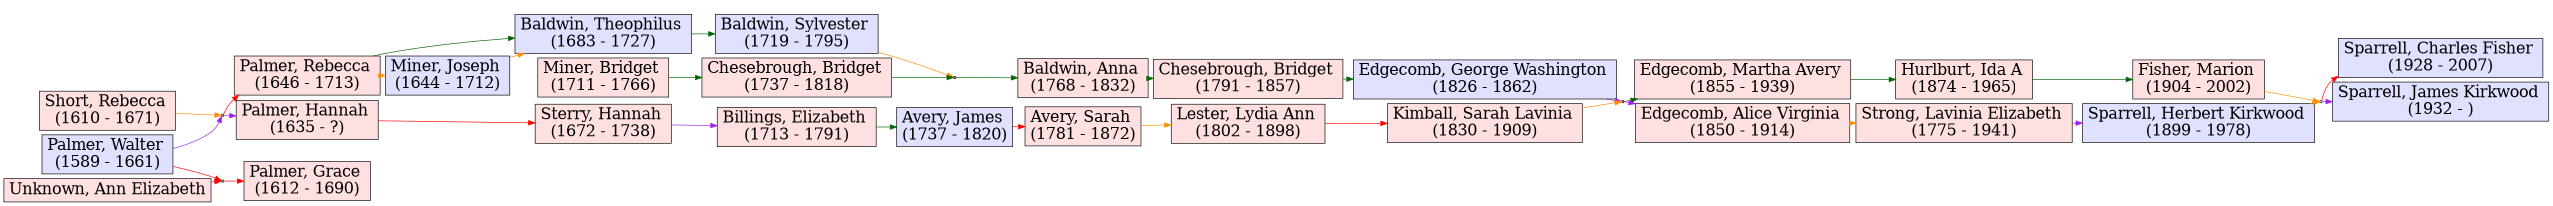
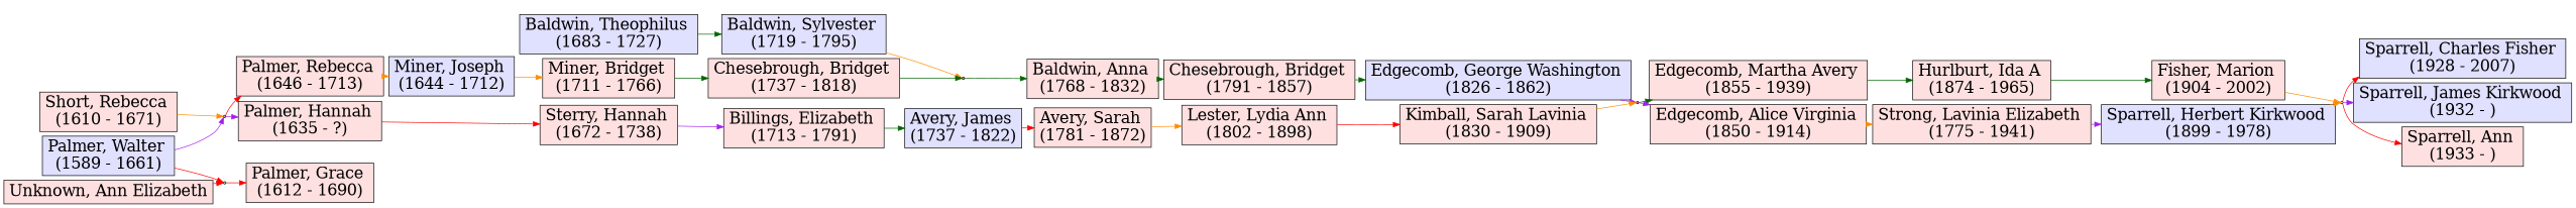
  digraph {
    bgcolor=white
    concentrate=false
    fontsize=14
    mclimit=99
    nodesep=0.10
    rankdir=LR
    ranksep=0.10
    searchsize=100
    splines=true
    node [fillcolor="#ffe0e0" fontsize=24 shape=box style="solid,filled"]
    edge [color=darkgreen fontsize=14 style=solid]
    n1 [label=<Short, Rebecca <BR/>(1610 - 1671)>]
    n2 [label=<Unknown, Ann Elizabeth>]
    n3 [fillcolor="#e0e0ff" label=<Palmer, Walter <BR/>(1589 - 1661)>]
    n4 [label=<Palmer, Rebecca <BR/>(1646 - 1713)>]
    n5 [label=<Palmer, Grace <BR/>(1612 - 1690)>]
    n6 [label=<Palmer, Hannah <BR/>(1635 - ?)>]
    n7 [label=<Baldwin, Anna <BR/>(1768 - 1832)>]
    n8 [label=<Avery, Sarah <BR/>(1781 - 1872)>]
    F0134 [fillcolor=aquamarine shape=point]
    n10 [label=<Fisher, Marion <BR/>(1904 - 2002)>]
    n11 [fillcolor=lightyellow label="1927\n3 children" shape=point]
    n12 [fillcolor="#e0e0ff" label=<Sparrell, Herbert Kirkwood <BR/>(1899 - 1978)>]
    n13 [fillcolor="#e0e0ff" label=<Edgecomb, George Washington <BR/>(1826 - 1862)>]
    n14 [fillcolor=salmon label="1848\n2 children" shape=point]
    n15 [label=<Kimball, Sarah Lavinia <BR/>(1830 - 1909)>]
    n16 [fillcolor=plum label="1633\n2 children" shape=point]
    n17 [fillcolor="#e0e0ff" label=<Baldwin, Sylvester <BR/>(1719 - 1795)>]
    n18 [fillcolor=salmon label=1759 shape=point]
    n19 [label=<Chesebrough, Bridget <BR/>(1737 - 1818)>]
    n20 [fillcolor="#e0e0ff" label=<Baldwin, Theophilus <BR/>(1683 - 1727)>]
    n21 [fillcolor="#e0e0ff" label=<Miner, Joseph <BR/>(1644 - 1712)>]
    n22 [label=<Sterry, Hannah <BR/>(1672 - 1738)>]
    n23 [label=<Chesebrough, Bridget <BR/>(1791 - 1857)>]
    n24 [label=<Lester, Lydia Ann <BR/>(1802 - 1898)>]
    n25 [fillcolor="#e0e0ff" label=<Sparrell, Charles Fisher <BR/>(1928 - 2007)>]
    n26 [fillcolor="#e0e0ff" label=<Sparrell, James Kirkwood <BR/>(1932 - )>]
+   n27 [label=<Sparrell, Ann <BR/>(1933 - )>]
    n28 [label=<Edgecomb, Martha Avery <BR/>(1855 - 1939)>]
    n29 [label=<Edgecomb, Alice Virginia <BR/>(1850 - 1914)>]
    n30 [label=<Miner, Bridget <BR/>(1711 - 1766)>]
-   n31 [fillcolor="#e0e0ff" label=<Avery, James <BR/>(1737 - 1820)>]
+   n31 [fillcolor="#e0e0ff" label=<Avery, James <BR/>(1737 - 1822)>]
    n32 [label=<Hurlburt, Ida A <BR/>(1874 - 1965)>]
    n33 [label=<Strong, Lavinia Elizabeth <BR/>(1775 - 1941)>]
    n34 [label=<Billings, Elizabeth <BR/>(1713 - 1791)>]
    subgraph sub_1 {
      rank=same
      n1
      n2
      n3
    }
    subgraph sub_2 {
      rank=same
      n4
      n5
      n6
    }
    subgraph sub_3 {
      rank=same
      n7
      n8
    }
    subgraph cluster_4 {
      style=invis
      F0134
    }
    subgraph cluster_5 {
      style=invis
      n10
      n11
      n12
    }
    subgraph cluster_6 {
      style=invis
      n13
      n14
      n15
    }
    subgraph cluster_7 {
      style=invis
      n16
    }
    subgraph cluster_8 {
      style=invis
      n17
      n18
      n19
    }
    n1 -> n16 [color=darkorange]
    n2 -> F0134 [color=red]
    n3 -> F0134 [color=red]
    n3 -> n16 [color=purple]
-   n4 -> n20
    n4 -> n21 [color=darkorange]
    n6 -> n22 [color=red]
    n7 -> n23
    n8 -> n24 [color=darkorange]
    F0134 -> n5 [color=red]
    n10 -> n11 [color=darkorange]
    n11 -> n25 [color=red]
    n11 -> n26 [color=purple]
+   n11 -> n27 [color=red]
    n12 -> n11 [color=darkorange]
    n13 -> n14 [color=purple]
    n14 -> n28
    n14 -> n29 [color=purple]
    n15 -> n14 [color=darkorange]
    n16 -> n4 [color=red]
    n16 -> n6 [color=purple]
    n17 -> n18 [color=darkorange]
    n18 -> n7
    n19 -> n18
    n20 -> n17
-   n21 -> n20 [color=darkorange]
+   n21 -> n30 [color=darkorange]
    n22 -> n34 [color=purple]
    n23 -> n13
    n24 -> n15 [color=red]
    n28 -> n32
    n29 -> n33 [color=darkorange]
    n30 -> n19
    n31 -> n8 [color=red]
    n32 -> n10
    n33 -> n12 [color=purple]
    n34 -> n31
  }
